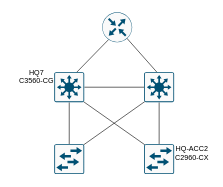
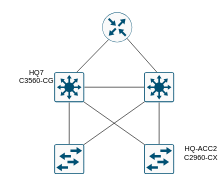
  <mxCell id="0" />
  <mxCell id="1" parent="0" />
  <mxCell id="2" value="" style="endArrow=none;html=1;rounded=0;exitX=0.718;exitY=0.033;exitDx=0;exitDy=0;exitPerimeter=0;entryX=0.217;entryY=0.907;entryDx=0;entryDy=0;entryPerimeter=0;" edge="1" parent="1" source="13" target="4"><mxGeometry width="50" height="50" relative="1" as="geometry"><mxPoint x="130" y="120" as="sourcePoint" /><mxPoint x="180" y="70" as="targetPoint" /><Array as="points" /></mxGeometry></mxCell>
  <mxCell id="3" value="" style="endArrow=none;html=1;rounded=0;entryX=0.529;entryY=0.116;entryDx=0;entryDy=0;entryPerimeter=0;exitX=0.771;exitY=0.809;exitDx=0;exitDy=0;exitPerimeter=0;" edge="1" parent="1" source="4" target="12"><mxGeometry width="50" height="50" relative="1" as="geometry"><mxPoint x="180" y="120" as="sourcePoint" /><mxPoint x="230" y="70" as="targetPoint" /></mxGeometry></mxCell>
  <mxCell id="4" value="" style="sketch=0;points=[[0.5,0,0],[1,0.5,0],[0.5,1,0],[0,0.5,0],[0.145,0.145,0],[0.856,0.145,0],[0.855,0.856,0],[0.145,0.855,0]];verticalLabelPosition=bottom;html=1;verticalAlign=top;aspect=fixed;align=center;pointerEvents=1;shape=mxgraph.cisco19.rect;prIcon=router;fillColor=#FAFAFA;strokeColor=#005073;" vertex="1" parent="1"><mxGeometry x="170" y="20" width="50" height="50" as="geometry" /></mxCell>
  <mxCell id="5" value="" style="endArrow=none;html=1;rounded=0;exitX=1;exitY=0.5;exitDx=0;exitDy=0;exitPerimeter=0;" edge="1" parent="1" source="13" target="12"><mxGeometry width="50" height="50" relative="1" as="geometry"><mxPoint x="130" y="145" as="sourcePoint" /><mxPoint x="230" y="110" as="targetPoint" /></mxGeometry></mxCell>
  <mxCell id="6" value="" style="endArrow=none;html=1;rounded=0;entryX=0.5;entryY=1;entryDx=0;entryDy=0;entryPerimeter=0;" edge="1" parent="1" source="11" target="13"><mxGeometry width="50" height="50" relative="1" as="geometry"><mxPoint x="100" y="250" as="sourcePoint" /><mxPoint x="150" y="200" as="targetPoint" /></mxGeometry></mxCell>
  <mxCell id="7" value="" style="endArrow=none;html=1;rounded=0;entryX=0.5;entryY=1;entryDx=0;entryDy=0;entryPerimeter=0;exitX=0.5;exitY=0;exitDx=0;exitDy=0;exitPerimeter=0;" edge="1" parent="1" source="10" target="12"><mxGeometry width="50" height="50" relative="1" as="geometry"><mxPoint x="190" y="250" as="sourcePoint" /><mxPoint x="240" y="200" as="targetPoint" /></mxGeometry></mxCell>
  <mxCell id="8" value="" style="endArrow=none;html=1;rounded=0;entryX=0.292;entryY=0.788;entryDx=0;entryDy=0;entryPerimeter=0;exitX=0.652;exitY=0.255;exitDx=0;exitDy=0;exitPerimeter=0;" edge="1" parent="1" source="11" target="12"><mxGeometry width="50" height="50" relative="1" as="geometry"><mxPoint x="200" y="250" as="sourcePoint" /><mxPoint x="250" y="200" as="targetPoint" /></mxGeometry></mxCell>
  <mxCell id="9" value="" style="endArrow=none;html=1;rounded=0;entryX=0.527;entryY=0.666;entryDx=0;entryDy=0;entryPerimeter=0;exitX=0.716;exitY=0.509;exitDx=0;exitDy=0;exitPerimeter=0;" edge="1" parent="1" source="10" target="13"><mxGeometry width="50" height="50" relative="1" as="geometry"><mxPoint x="200" y="250" as="sourcePoint" /><mxPoint x="250" y="200" as="targetPoint" /></mxGeometry></mxCell>
  <mxCell id="10" value="" style="sketch=0;points=[[0.015,0.015,0],[0.985,0.015,0],[0.985,0.985,0],[0.015,0.985,0],[0.25,0,0],[0.5,0,0],[0.75,0,0],[1,0.25,0],[1,0.5,0],[1,0.75,0],[0.75,1,0],[0.5,1,0],[0.25,1,0],[0,0.75,0],[0,0.5,0],[0,0.25,0]];verticalLabelPosition=bottom;html=1;verticalAlign=top;aspect=fixed;align=center;pointerEvents=1;shape=mxgraph.cisco19.rect;prIcon=workgroup_switch;fillColor=#FAFAFA;strokeColor=#005073;" vertex="1" parent="1"><mxGeometry x="240" y="240" width="50" height="50" as="geometry" /></mxCell>
  <mxCell id="11" value="" style="sketch=0;points=[[0.015,0.015,0],[0.985,0.015,0],[0.985,0.985,0],[0.015,0.985,0],[0.25,0,0],[0.5,0,0],[0.75,0,0],[1,0.25,0],[1,0.5,0],[1,0.75,0],[0.75,1,0],[0.5,1,0],[0.25,1,0],[0,0.75,0],[0,0.5,0],[0,0.25,0]];verticalLabelPosition=bottom;html=1;verticalAlign=top;aspect=fixed;align=center;pointerEvents=1;shape=mxgraph.cisco19.rect;prIcon=workgroup_switch;fillColor=#FAFAFA;strokeColor=#005073;" vertex="1" parent="1"><mxGeometry x="90" y="240" width="50" height="50" as="geometry" /></mxCell>
  <mxCell id="12" value="" style="sketch=0;points=[[0.015,0.015,0],[0.985,0.015,0],[0.985,0.985,0],[0.015,0.985,0],[0.25,0,0],[0.5,0,0],[0.75,0,0],[1,0.25,0],[1,0.5,0],[1,0.75,0],[0.75,1,0],[0.5,1,0],[0.25,1,0],[0,0.75,0],[0,0.5,0],[0,0.25,0]];verticalLabelPosition=bottom;html=1;verticalAlign=top;aspect=fixed;align=center;pointerEvents=1;shape=mxgraph.cisco19.rect;prIcon=l3_switch;fillColor=#FAFAFA;strokeColor=#005073;" vertex="1" parent="1"><mxGeometry x="240" y="120" width="50" height="50" as="geometry" /></mxCell>
  <mxCell id="13" value="" style="sketch=0;points=[[0.015,0.015,0],[0.985,0.015,0],[0.985,0.985,0],[0.015,0.985,0],[0.25,0,0],[0.5,0,0],[0.75,0,0],[1,0.25,0],[1,0.5,0],[1,0.75,0],[0.75,1,0],[0.5,1,0],[0.25,1,0],[0,0.75,0],[0,0.5,0],[0,0.25,0]];verticalLabelPosition=bottom;html=1;verticalAlign=top;aspect=fixed;align=center;pointerEvents=1;shape=mxgraph.cisco19.rect;prIcon=l3_switch;fillColor=#FAFAFA;strokeColor=#005073;" vertex="1" parent="1"><mxGeometry x="90" y="120" width="50" height="50" as="geometry" /></mxCell>
  <mxCell id="14" value="HQ7&lt;div&gt;C3560-CG&lt;/div&gt;&lt;div&gt;&lt;br&gt;&lt;/div&gt;" style="text;html=1;align=center;verticalAlign=middle;resizable=0;points=[];autosize=1;strokeColor=none;fillColor=none;" vertex="1" parent="1"><mxGeometry x="20" y="105" width="80" height="60" as="geometry" /></mxCell>
- <mxCell id="15" value="HQ-ACC2&lt;div&gt;C2960-CX&lt;/div&gt;" style="text;strokeColor=none;align=center;fillColor=none;html=1;verticalAlign=middle;whiteSpace=wrap;rounded=0;" vertex="1" parent="1"><mxGeometry x="290" y="240" width="60" height="30" as="geometry" /></mxCell>
+ <mxCell id="15" value="HQ-ACC2&lt;div&gt;C2960-CX&lt;/div&gt;" style="text;strokeColor=none;align=center;fillColor=none;html=1;verticalAlign=middle;whiteSpace=wrap;rounded=0;" vertex="1" parent="1"><mxGeometry x="305" y="240" width="60" height="30" as="geometry" /></mxCell>
